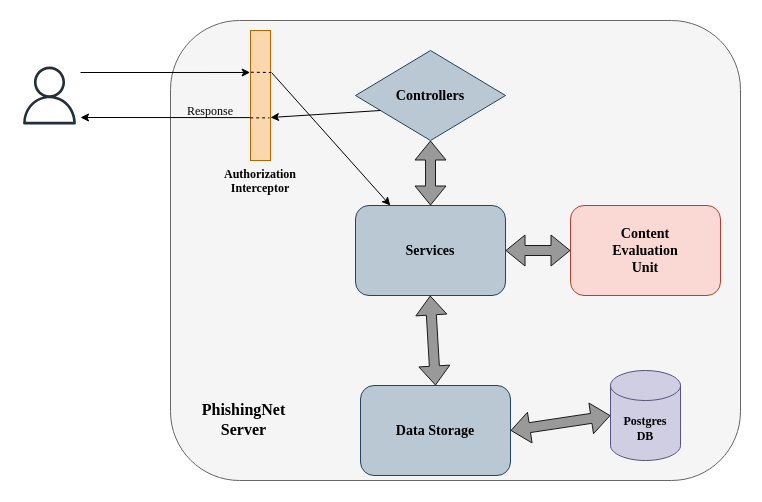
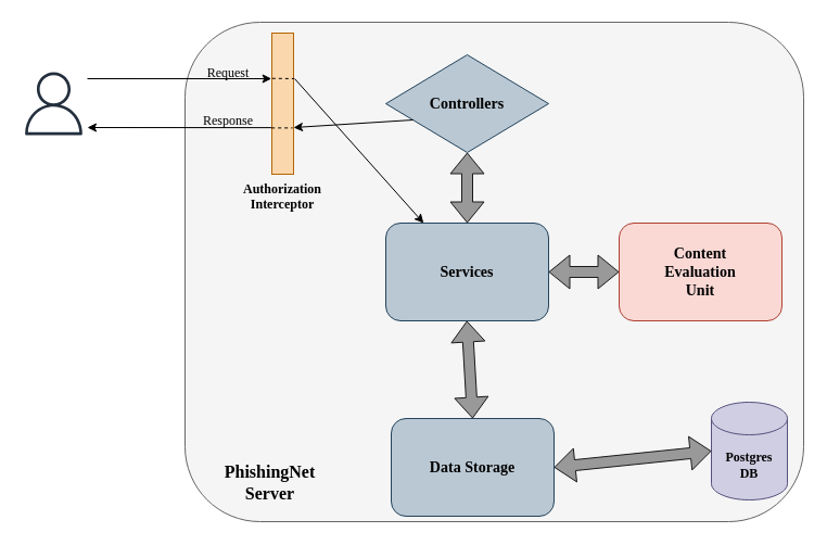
  <mxCell id="0" />
  <mxCell id="1" parent="0" />
  <mxCell id="2" value="" style="rounded=1;whiteSpace=wrap;html=1;fillColor=#f5f5f5;strokeColor=#666666;fontColor=#333333;" parent="1" vertex="1"><mxGeometry x="170" y="20" width="570" height="460" as="geometry" /></mxCell>
  <mxCell id="3" value="Authorization&lt;br&gt;Interceptor" style="rounded=0;whiteSpace=wrap;html=1;fillColor=#fad7ac;strokeColor=#b46504;labelPosition=center;verticalLabelPosition=bottom;align=center;verticalAlign=top;fontFamily=Georgia;fontStyle=1" parent="1" vertex="1"><mxGeometry x="250" y="30" width="20" height="130" as="geometry" /></mxCell>
  <mxCell id="4" value="&lt;h3&gt;Controllers&lt;/h3&gt;" style="rhombus;whiteSpace=wrap;html=1;fillColor=#bac8d3;strokeColor=#23445d;fontFamily=Georgia;" parent="1" vertex="1"><mxGeometry x="355" y="50" width="150" height="90" as="geometry" /></mxCell>
  <mxCell id="5" value="&lt;h3&gt;Services&lt;/h3&gt;" style="rounded=1;whiteSpace=wrap;html=1;fillColor=#bac8d3;strokeColor=#23445d;fontFamily=Georgia;" parent="1" vertex="1"><mxGeometry x="355" y="205" width="150" height="90" as="geometry" /></mxCell>
  <mxCell id="6" value="&lt;h3&gt;Data Storage&lt;/h3&gt;" style="rounded=1;whiteSpace=wrap;html=1;fillColor=#bac8d3;strokeColor=#23445d;fontFamily=Georgia;" parent="1" vertex="1"><mxGeometry x="360" y="385" width="150" height="90" as="geometry" /></mxCell>
  <mxCell id="7" value="&lt;h3&gt;Content&lt;br&gt;Evaluation&lt;br&gt;Unit&lt;/h3&gt;" style="rounded=1;whiteSpace=wrap;html=1;fillColor=#fad9d5;strokeColor=#ae4132;fontFamily=Georgia;" parent="1" vertex="1"><mxGeometry x="570" y="205" width="150" height="90" as="geometry" /></mxCell>
- <mxCell id="8" value="&lt;h4&gt;Postgres&lt;br&gt;DB&lt;/h4&gt;" style="shape=cylinder3;whiteSpace=wrap;html=1;boundedLbl=1;backgroundOutline=1;size=15;fillColor=#d0cee2;strokeColor=#56517e;fontFamily=Georgia;" parent="1" vertex="1"><mxGeometry x="610" y="370" width="70" height="90" as="geometry" /></mxCell>
+ <mxCell id="8" value="&lt;h4&gt;Postgres&lt;br&gt;DB&lt;/h4&gt;" style="shape=cylinder3;whiteSpace=wrap;html=1;boundedLbl=1;backgroundOutline=1;size=15;fillColor=#d0cee2;strokeColor=#56517e;fontFamily=Georgia;" parent="1" vertex="1"><mxGeometry x="655" y="370" width="70" height="90" as="geometry" /></mxCell>
  <mxCell id="9" value="" style="endArrow=classic;html=1;rounded=0;exitX=1.05;exitY=0.323;exitDx=0;exitDy=0;exitPerimeter=0;" parent="1" source="3" target="5" edge="1"><mxGeometry width="50" height="50" relative="1" as="geometry"><mxPoint x="350" y="370" as="sourcePoint" /><mxPoint x="400" y="320" as="targetPoint" /></mxGeometry></mxCell>
  <mxCell id="10" value="" style="endArrow=classic;html=1;rounded=0;exitX=0;exitY=0.75;exitDx=0;exitDy=0;" parent="1" source="4" edge="1"><mxGeometry width="50" height="50" relative="1" as="geometry"><mxPoint x="350" y="370" as="sourcePoint" /><mxPoint x="270" y="117" as="targetPoint" /></mxGeometry></mxCell>
  <mxCell id="11" value="" style="endArrow=none;dashed=1;html=1;rounded=0;entryX=0.95;entryY=0.672;entryDx=0;entryDy=0;entryPerimeter=0;exitX=-0.017;exitY=0.672;exitDx=0;exitDy=0;exitPerimeter=0;" parent="1" source="3" target="3" edge="1"><mxGeometry width="50" height="50" relative="1" as="geometry"><mxPoint x="220" y="160" as="sourcePoint" /><mxPoint x="270" y="110" as="targetPoint" /></mxGeometry></mxCell>
  <mxCell id="12" value="" style="endArrow=none;dashed=1;html=1;rounded=0;entryX=1.017;entryY=0.323;entryDx=0;entryDy=0;entryPerimeter=0;exitX=0.017;exitY=0.321;exitDx=0;exitDy=0;exitPerimeter=0;" parent="1" source="3" target="3" edge="1"><mxGeometry width="50" height="50" relative="1" as="geometry"><mxPoint x="300" y="120" as="sourcePoint" /><mxPoint x="350" y="70" as="targetPoint" /></mxGeometry></mxCell>
  <mxCell id="13" value="" style="endArrow=classic;html=1;rounded=0;entryX=-0.017;entryY=0.323;entryDx=0;entryDy=0;entryPerimeter=0;" parent="1" target="3" edge="1"><mxGeometry width="50" height="50" relative="1" as="geometry"><mxPoint x="80" y="72" as="sourcePoint" /><mxPoint x="220" y="80" as="targetPoint" /></mxGeometry></mxCell>
  <mxCell id="14" value="" style="endArrow=classic;html=1;rounded=0;exitX=-0.031;exitY=0.67;exitDx=0;exitDy=0;exitPerimeter=0;" parent="1" source="3" edge="1"><mxGeometry width="50" height="50" relative="1" as="geometry"><mxPoint x="450" y="240" as="sourcePoint" /><mxPoint x="80" y="117" as="targetPoint" /></mxGeometry></mxCell>
  <mxCell id="15" value="" style="shape=flexArrow;endArrow=classic;startArrow=classic;html=1;rounded=0;fillColor=#999999;strokeColor=#1A1A1A;entryX=0.5;entryY=1;entryDx=0;entryDy=0;" parent="1" source="5" target="4" edge="1"><mxGeometry width="100" height="100" relative="1" as="geometry"><mxPoint x="0" y="305" as="sourcePoint" /><mxPoint x="100" y="205" as="targetPoint" /></mxGeometry></mxCell>
  <mxCell id="16" value="" style="shape=flexArrow;endArrow=classic;startArrow=classic;html=1;rounded=0;fillColor=#999999;strokeColor=#1A1A1A;entryX=0.5;entryY=1;entryDx=0;entryDy=0;exitX=0.5;exitY=0;exitDx=0;exitDy=0;" parent="1" source="6" edge="1"><mxGeometry width="100" height="100" relative="1" as="geometry"><mxPoint x="429.71" y="360" as="sourcePoint" /><mxPoint x="429.71" y="295" as="targetPoint" /></mxGeometry></mxCell>
  <mxCell id="17" value="" style="shape=flexArrow;endArrow=classic;startArrow=classic;html=1;rounded=0;fillColor=#999999;strokeColor=#1A1A1A;entryX=0;entryY=0.5;entryDx=0;entryDy=0;exitX=1;exitY=0.5;exitDx=0;exitDy=0;" parent="1" source="5" target="7" edge="1"><mxGeometry width="100" height="100" relative="1" as="geometry"><mxPoint x="450" y="225" as="sourcePoint" /><mxPoint x="450" y="160" as="targetPoint" /></mxGeometry></mxCell>
  <mxCell id="18" value="" style="shape=flexArrow;endArrow=classic;startArrow=classic;html=1;rounded=0;fillColor=#999999;strokeColor=#1A1A1A;entryX=1;entryY=0.5;entryDx=0;entryDy=0;exitX=0;exitY=0.5;exitDx=0;exitDy=0;exitPerimeter=0;" parent="1" source="8" target="6" edge="1"><mxGeometry width="100" height="100" relative="1" as="geometry"><mxPoint x="550" y="425" as="sourcePoint" /><mxPoint x="550" y="360" as="targetPoint" /></mxGeometry></mxCell>
  <mxCell id="19" value="" style="sketch=0;outlineConnect=0;fontColor=#232F3E;gradientColor=none;fillColor=#232F3D;strokeColor=none;dashed=0;verticalLabelPosition=bottom;verticalAlign=top;align=center;html=1;fontSize=12;fontStyle=0;aspect=fixed;pointerEvents=1;shape=mxgraph.aws4.user;" parent="1" vertex="1"><mxGeometry x="20" y="66" width="58" height="58" as="geometry" /></mxCell>
- <mxCell id="20" value="&lt;font style=&quot;font-size: 16px;&quot; face=&quot;Georgia&quot;&gt;&lt;b&gt;PhishingNet&lt;br&gt;Server&lt;/b&gt;&lt;/font&gt;" style="text;html=1;align=center;verticalAlign=middle;whiteSpace=wrap;rounded=0;" vertex="1" parent="1"><mxGeometry x="175" y="384" width="137" height="69" as="geometry" /></mxCell>
+ <mxCell id="20" value="&lt;font style=&quot;font-size: 16px;&quot; face=&quot;Georgia&quot;&gt;&lt;b&gt;PhishingNet&lt;br&gt;Server&lt;/b&gt;&lt;/font&gt;" style="text;html=1;align=center;verticalAlign=middle;whiteSpace=wrap;rounded=0;" vertex="1" parent="1"><mxGeometry x="180" y="409" width="137" height="69" as="geometry" /></mxCell>
+ <mxCell id="21" value="Request" style="text;html=1;align=center;verticalAlign=middle;whiteSpace=wrap;rounded=0;fontFamily=Georgia;" vertex="1" parent="1"><mxGeometry x="180" y="52" width="60" height="30" as="geometry" /></mxCell>
  <mxCell id="22" value="Response" style="text;html=1;align=center;verticalAlign=middle;whiteSpace=wrap;rounded=0;fontFamily=Georgia;" vertex="1" parent="1"><mxGeometry x="180" y="96" width="60" height="30" as="geometry" /></mxCell>
